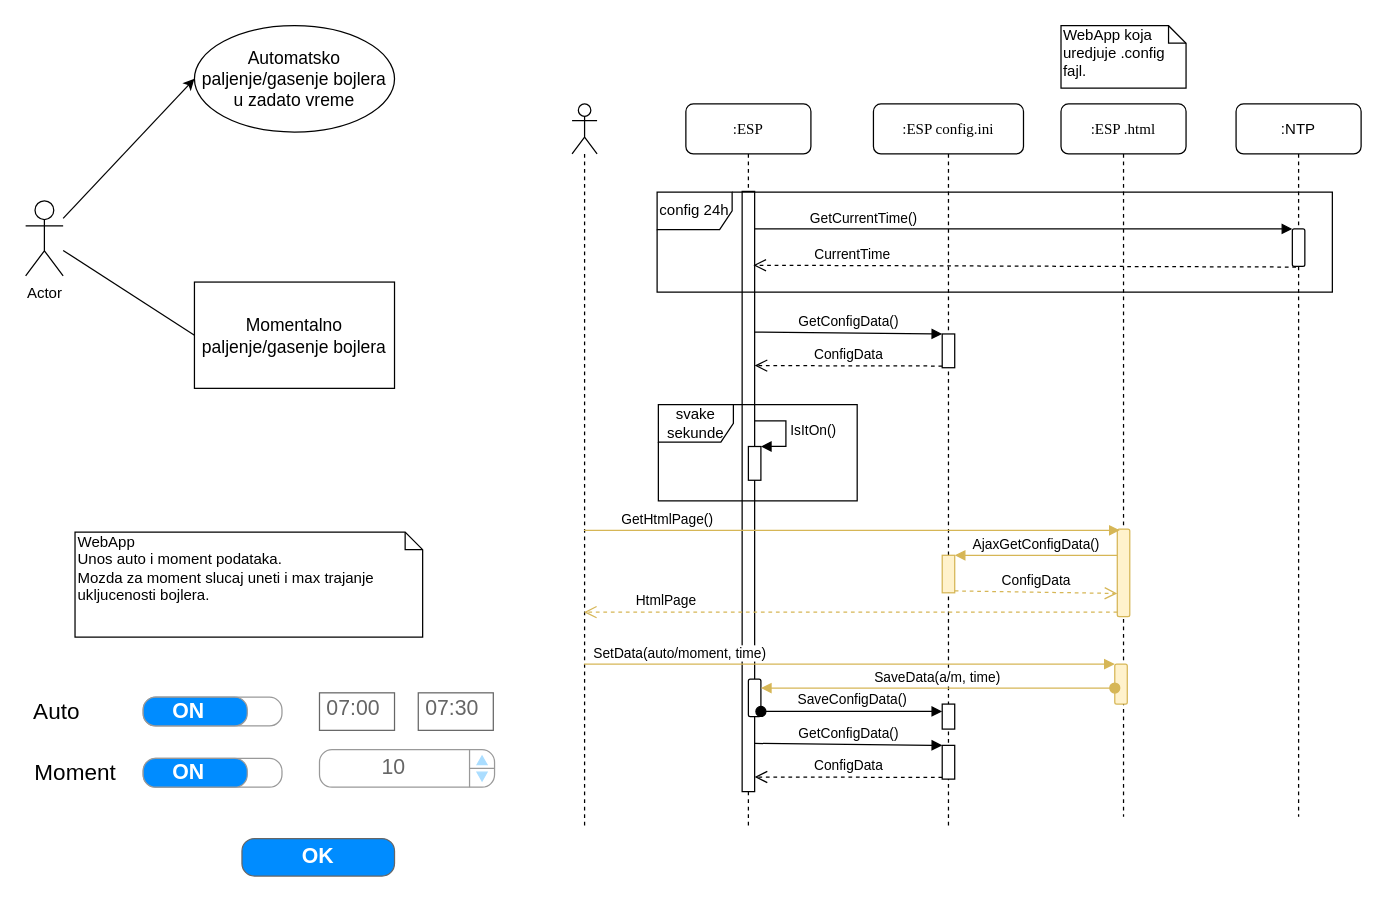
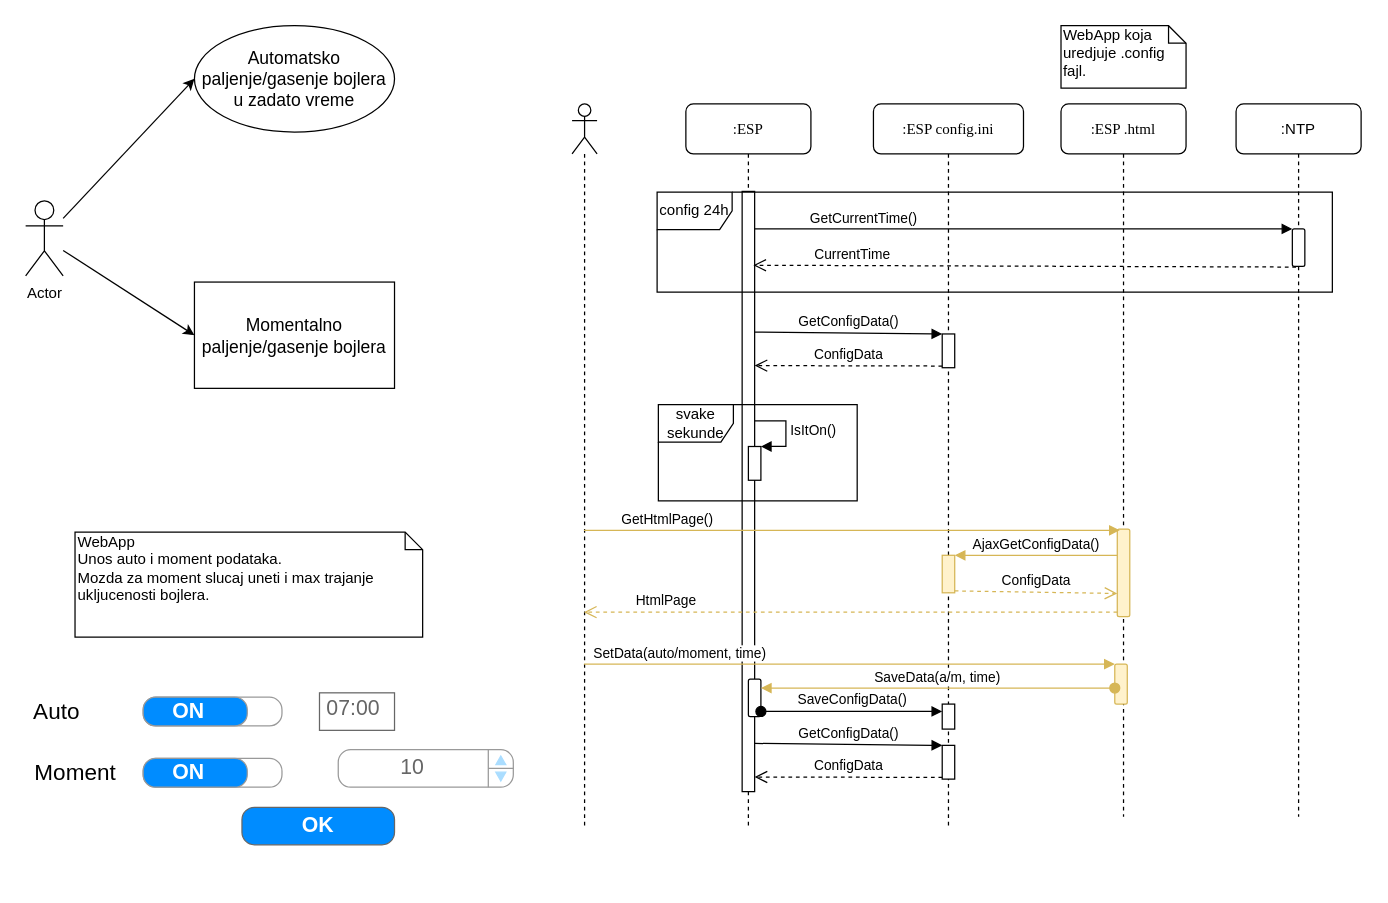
  <mxCell id="0" />
  <mxCell id="1" parent="0" />
  <mxCell id="2" value=":ESP" style="shape=umlLifeline;perimeter=lifelinePerimeter;whiteSpace=wrap;html=1;container=1;collapsible=0;recursiveResize=0;outlineConnect=0;rounded=1;shadow=0;comic=0;labelBackgroundColor=none;strokeColor=#000000;strokeWidth=1;fillColor=#FFFFFF;fontFamily=Verdana;fontSize=12;fontColor=#000000;align=center;" parent="1" vertex="1"><mxGeometry x="548" y="82.5" width="100" height="580" as="geometry" /></mxCell>
  <mxCell id="3" value="" style="html=1;points=[];perimeter=orthogonalPerimeter;rounded=0;shadow=0;comic=0;labelBackgroundColor=none;strokeColor=#000000;strokeWidth=1;fillColor=#FFFFFF;fontFamily=Verdana;fontSize=12;fontColor=#000000;align=center;" parent="2" vertex="1"><mxGeometry x="45" y="70" width="10" height="480" as="geometry" /></mxCell>
  <mxCell id="4" value="" style="html=1;points=[];perimeter=orthogonalPerimeter;" vertex="1" parent="2"><mxGeometry x="50" y="274" width="10" height="27" as="geometry" /></mxCell>
  <mxCell id="5" value="IsItOn()" style="edgeStyle=orthogonalEdgeStyle;html=1;align=left;spacingLeft=2;endArrow=block;rounded=0;entryX=1;entryY=0;" edge="1" target="4" parent="2"><mxGeometry relative="1" as="geometry"><mxPoint x="55" y="253.5" as="sourcePoint" /><Array as="points"><mxPoint x="80" y="253.5" /></Array></mxGeometry></mxCell>
  <mxCell id="6" value="" style="html=1;points=[];perimeter=orthogonalPerimeter;rounded=1;" parent="2" vertex="1"><mxGeometry x="50" y="460" width="10" height="30" as="geometry" /></mxCell>
  <mxCell id="7" value=":ESP config.ini" style="shape=umlLifeline;perimeter=lifelinePerimeter;whiteSpace=wrap;html=1;container=1;collapsible=0;recursiveResize=0;outlineConnect=0;rounded=1;shadow=0;comic=0;labelBackgroundColor=none;strokeColor=#000000;strokeWidth=1;fillColor=#FFFFFF;fontFamily=Verdana;fontSize=12;fontColor=#000000;align=center;" parent="1" vertex="1"><mxGeometry x="698" y="82.5" width="120" height="580" as="geometry" /></mxCell>
  <mxCell id="8" value="" style="html=1;points=[];perimeter=orthogonalPerimeter;" vertex="1" parent="7"><mxGeometry x="55" y="184" width="10" height="27" as="geometry" /></mxCell>
  <mxCell id="9" value="" style="html=1;points=[];perimeter=orthogonalPerimeter;" vertex="1" parent="7"><mxGeometry x="55" y="480" width="10" height="20" as="geometry" /></mxCell>
  <mxCell id="10" value="" style="html=1;points=[];perimeter=orthogonalPerimeter;" vertex="1" parent="7"><mxGeometry x="55" y="513" width="10" height="27" as="geometry" /></mxCell>
  <mxCell id="11" value="GetConfigData()" style="html=1;verticalAlign=bottom;endArrow=block;entryX=0;entryY=0;exitX=1;exitY=0.228;exitDx=0;exitDy=0;exitPerimeter=0;" edge="1" parent="7" target="10"><mxGeometry relative="1" as="geometry"><mxPoint x="-95" y="511.44" as="sourcePoint" /></mxGeometry></mxCell>
  <mxCell id="12" value="ConfigData" style="html=1;verticalAlign=bottom;endArrow=open;dashed=1;endSize=8;exitX=0;exitY=0.95;entryX=1;entryY=0.284;entryDx=0;entryDy=0;entryPerimeter=0;" edge="1" parent="7" source="10"><mxGeometry relative="1" as="geometry"><mxPoint x="-95" y="538.32" as="targetPoint" /></mxGeometry></mxCell>
  <mxCell id="13" value="" style="html=1;points=[];perimeter=orthogonalPerimeter;fillColor=#fff2cc;strokeColor=#d6b656;" vertex="1" parent="7"><mxGeometry x="55" y="361" width="10" height="30" as="geometry" /></mxCell>
  <mxCell id="14" style="rounded=0;orthogonalLoop=1;jettySize=auto;html=1;entryX=0;entryY=0.5;entryDx=0;entryDy=0;" parent="1" source="16" target="17" edge="1"><mxGeometry relative="1" as="geometry" /></mxCell>
- <mxCell id="15" style="rounded=0;orthogonalLoop=1;jettySize=auto;html=1;entryX=0;entryY=0.5;entryDx=0;entryDy=0;endArrow=none;" parent="1" source="16" target="18" edge="1"><mxGeometry relative="1" as="geometry" /></mxCell>
+ <mxCell id="15" style="rounded=0;orthogonalLoop=1;jettySize=auto;html=1;entryX=0;entryY=0.5;entryDx=0;entryDy=0;" parent="1" source="16" target="18" edge="1"><mxGeometry relative="1" as="geometry" /></mxCell>
  <mxCell id="16" value="Actor" style="shape=umlActor;verticalLabelPosition=bottom;labelBackgroundColor=#ffffff;verticalAlign=top;html=1;" parent="1" vertex="1"><mxGeometry x="20" y="160" width="30" height="60" as="geometry" /></mxCell>
  <mxCell id="17" value="&lt;font style=&quot;font-size: 14px&quot;&gt;Automatsko paljenje/gasenje bojlera u zadato vreme&lt;/font&gt;" style="ellipse;whiteSpace=wrap;html=1;" parent="1" vertex="1"><mxGeometry x="155" y="20" width="160" height="85" as="geometry" /></mxCell>
  <mxCell id="18" value="&lt;font style=&quot;font-size: 14px&quot;&gt;Momentalno paljenje/gasenje bojlera&lt;/font&gt;" style="whiteSpace=wrap;html=1;rounded=0;" parent="1" vertex="1"><mxGeometry x="155" y="225" width="160" height="85" as="geometry" /></mxCell>
  <mxCell id="19" value="" style="shape=umlLifeline;participant=umlActor;perimeter=lifelinePerimeter;whiteSpace=wrap;html=1;container=1;collapsible=0;recursiveResize=0;verticalAlign=top;spacingTop=36;labelBackgroundColor=#ffffff;outlineConnect=0;" parent="1" vertex="1"><mxGeometry x="457" y="82.5" width="20" height="580" as="geometry" /></mxCell>
  <mxCell id="20" value=":NTP" style="shape=umlLifeline;perimeter=lifelinePerimeter;whiteSpace=wrap;html=1;container=1;collapsible=0;recursiveResize=0;outlineConnect=0;rounded=1;" parent="1" vertex="1"><mxGeometry x="988" y="82.5" width="100" height="570" as="geometry" /></mxCell>
  <mxCell id="21" value="" style="html=1;points=[];perimeter=orthogonalPerimeter;rounded=1;" parent="20" vertex="1"><mxGeometry x="45" y="100" width="10" height="30" as="geometry" /></mxCell>
  <mxCell id="22" value="GetCurrentTime()" style="html=1;verticalAlign=bottom;endArrow=block;entryX=0;entryY=0;" parent="1" source="3" target="21" edge="1"><mxGeometry x="-0.594" relative="1" as="geometry"><mxPoint x="853" y="182.5" as="sourcePoint" /><mxPoint as="offset" /></mxGeometry></mxCell>
  <mxCell id="23" value="CurrentTime" style="html=1;verticalAlign=bottom;endArrow=open;dashed=1;endSize=8;entryX=0.9;entryY=0.123;entryDx=0;entryDy=0;entryPerimeter=0;exitX=0.3;exitY=1.017;exitDx=0;exitDy=0;exitPerimeter=0;" parent="1" source="21" target="3" edge="1"><mxGeometry x="0.634" relative="1" as="geometry"><mxPoint x="648" y="262.5" as="targetPoint" /><mxPoint x="933" y="212" as="sourcePoint" /><mxPoint as="offset" /></mxGeometry></mxCell>
  <mxCell id="24" value="&lt;span style=&quot;font-family: &amp;#34;verdana&amp;#34;&quot;&gt;:ESP .html&lt;/span&gt;" style="shape=umlLifeline;perimeter=lifelinePerimeter;whiteSpace=wrap;html=1;container=1;collapsible=0;recursiveResize=0;outlineConnect=0;rounded=1;" parent="1" vertex="1"><mxGeometry x="848" y="82.5" width="100" height="570" as="geometry" /></mxCell>
  <mxCell id="25" value="" style="html=1;points=[];perimeter=orthogonalPerimeter;rounded=1;fillColor=#fff2cc;strokeColor=#d6b656;" parent="24" vertex="1"><mxGeometry x="45" y="340" width="10" height="70" as="geometry" /></mxCell>
  <mxCell id="26" value="" style="html=1;points=[];perimeter=orthogonalPerimeter;rounded=1;fillColor=#fff2cc;strokeColor=#d6b656;" parent="24" vertex="1"><mxGeometry x="43" y="448" width="10" height="32" as="geometry" /></mxCell>
  <mxCell id="27" value="WebApp koja uredjuje .config fajl." style="shape=note;whiteSpace=wrap;html=1;size=14;verticalAlign=top;align=left;spacingTop=-6;rounded=1;" parent="1" vertex="1"><mxGeometry x="848" y="20" width="100" height="50" as="geometry" /></mxCell>
  <mxCell id="28" value="svake sekunde" style="shape=umlFrame;whiteSpace=wrap;html=1;rounded=1;" parent="1" vertex="1"><mxGeometry x="526" y="323" width="159" height="77" as="geometry" /></mxCell>
  <mxCell id="29" value="GetHtmlPage()" style="html=1;verticalAlign=bottom;endArrow=block;entryX=0;entryY=0;fillColor=#fff2cc;strokeColor=#d6b656;" parent="1" edge="1"><mxGeometry x="-0.691" relative="1" as="geometry"><mxPoint x="466.5" y="423.5" as="sourcePoint" /><mxPoint as="offset" /><mxPoint x="895" y="423.5" as="targetPoint" /></mxGeometry></mxCell>
  <mxCell id="30" value="HtmlPage" style="html=1;verticalAlign=bottom;endArrow=open;dashed=1;endSize=8;exitX=0;exitY=0.95;fillColor=#fff2cc;strokeColor=#d6b656;" parent="1" source="25" target="19" edge="1"><mxGeometry x="0.691" relative="1" as="geometry"><mxPoint x="466.5" y="479.4" as="targetPoint" /><mxPoint as="offset" /></mxGeometry></mxCell>
  <mxCell id="31" value="SetData(auto/moment, time)" style="html=1;verticalAlign=bottom;endArrow=block;entryX=0;entryY=0;fillColor=#fff2cc;strokeColor=#d6b656;" parent="1" source="19" target="26" edge="1"><mxGeometry x="-0.642" relative="1" as="geometry"><mxPoint x="458" y="520" as="sourcePoint" /><mxPoint as="offset" /></mxGeometry></mxCell>
  <mxCell id="32" value="SaveData(a/m, time)" style="html=1;verticalAlign=bottom;startArrow=oval;endArrow=block;startSize=8;exitX=0;exitY=0.325;exitDx=0;exitDy=0;exitPerimeter=0;fillColor=#fff2cc;strokeColor=#d6b656;" parent="1" edge="1"><mxGeometry relative="1" as="geometry"><mxPoint x="891" y="549.65" as="sourcePoint" /><mxPoint x="608" y="549.65" as="targetPoint" /></mxGeometry></mxCell>
  <mxCell id="33" value="ON" style="strokeWidth=1;shadow=0;dashed=0;align=center;html=1;shape=mxgraph.mockup.buttons.onOffButton;fillColor=#ffffff;gradientColor=none;strokeColor=#999999;buttonState=on;fillColor2=#008cff;fontColor=#ffffff;fontSize=17;mainText=;spacingRight=40;fontStyle=1;" parent="1" vertex="1"><mxGeometry x="114" y="557" width="111" height="23" as="geometry" /></mxCell>
- <mxCell id="34" value="&lt;table cellpadding=&quot;0&quot; cellspacing=&quot;0&quot; style=&quot;width: 100% ; height: 100%&quot;&gt;&lt;tbody&gt;&lt;tr&gt;&lt;td style=&quot;width: 85%&quot;&gt;10&lt;/td&gt;&lt;td style=&quot;width: 15%&quot;&gt;&lt;/td&gt;&lt;/tr&gt;&lt;/tbody&gt;&lt;/table&gt;" style="strokeWidth=1;shadow=0;dashed=0;align=center;html=1;shape=mxgraph.mockup.forms.spinner;strokeColor=#999999;spinLayout=right;spinStyle=normal;adjStyle=triangle;fillColor=#aaddff;fontSize=17;fontColor=#666666;mainText=;html=1;overflow=fill;" parent="1" vertex="1"><mxGeometry x="255" y="599" width="140" height="30" as="geometry" /></mxCell>
+ <mxCell id="34" value="&lt;table cellpadding=&quot;0&quot; cellspacing=&quot;0&quot; style=&quot;width: 100% ; height: 100%&quot;&gt;&lt;tbody&gt;&lt;tr&gt;&lt;td style=&quot;width: 85%&quot;&gt;10&lt;/td&gt;&lt;td style=&quot;width: 15%&quot;&gt;&lt;/td&gt;&lt;/tr&gt;&lt;/tbody&gt;&lt;/table&gt;" style="strokeWidth=1;shadow=0;dashed=0;align=center;html=1;shape=mxgraph.mockup.forms.spinner;strokeColor=#999999;spinLayout=right;spinStyle=normal;adjStyle=triangle;fillColor=#aaddff;fontSize=17;fontColor=#666666;mainText=;html=1;overflow=fill;" parent="1" vertex="1"><mxGeometry x="270" y="599" width="140" height="30" as="geometry" /></mxCell>
  <mxCell id="35" value="07:00" style="strokeWidth=1;shadow=0;dashed=0;align=center;html=1;shape=mxgraph.mockup.text.textBox;fillColor=#ffffff;fontColor=#666666;align=left;fontSize=17;spacingLeft=4;spacingTop=-3;strokeColor=#666666;mainText=" parent="1" vertex="1"><mxGeometry x="255" y="553.5" width="60" height="30" as="geometry" /></mxCell>
  <mxCell id="36" value="WebApp&lt;br&gt;Unos auto i moment podataka.&lt;br&gt;Mozda za moment slucaj uneti i max trajanje ukljucenosti bojlera." style="shape=note;whiteSpace=wrap;html=1;size=14;verticalAlign=top;align=left;spacingTop=-6;rounded=1;" parent="1" vertex="1"><mxGeometry x="59.5" y="425" width="278" height="84" as="geometry" /></mxCell>
- <mxCell id="37" value="07:30" style="strokeWidth=1;shadow=0;dashed=0;align=center;html=1;shape=mxgraph.mockup.text.textBox;fillColor=#ffffff;fontColor=#666666;align=left;fontSize=17;spacingLeft=4;spacingTop=-3;strokeColor=#666666;mainText=" parent="1" vertex="1"><mxGeometry x="334" y="553.5" width="60" height="30" as="geometry" /></mxCell>
  <mxCell id="38" value="ON" style="strokeWidth=1;shadow=0;dashed=0;align=center;html=1;shape=mxgraph.mockup.buttons.onOffButton;fillColor=#ffffff;gradientColor=none;strokeColor=#999999;buttonState=on;fillColor2=#008cff;fontColor=#ffffff;fontSize=17;mainText=;spacingRight=40;fontStyle=1;" parent="1" vertex="1"><mxGeometry x="114" y="606" width="111" height="23" as="geometry" /></mxCell>
  <mxCell id="39" value="config 24h" style="shape=umlFrame;whiteSpace=wrap;html=1;" parent="1" vertex="1"><mxGeometry x="525" y="153" width="540" height="80" as="geometry" /></mxCell>
- <mxCell id="40" value="OK" style="strokeWidth=1;shadow=0;dashed=0;align=center;html=1;shape=mxgraph.mockup.buttons.button;strokeColor=#666666;fontColor=#ffffff;mainText=;buttonStyle=round;fontSize=17;fontStyle=1;fillColor=#008cff;whiteSpace=wrap;" parent="1" vertex="1"><mxGeometry x="193" y="670" width="122" height="30" as="geometry" /></mxCell>
+ <mxCell id="40" value="OK" style="strokeWidth=1;shadow=0;dashed=0;align=center;html=1;shape=mxgraph.mockup.buttons.button;strokeColor=#666666;fontColor=#ffffff;mainText=;buttonStyle=round;fontSize=17;fontStyle=1;fillColor=#008cff;whiteSpace=wrap;" parent="1" vertex="1"><mxGeometry x="193" y="645" width="122" height="30" as="geometry" /></mxCell>
  <mxCell id="41" value="&lt;font style=&quot;font-size: 18px&quot;&gt;Auto&lt;/font&gt;" style="text;html=1;strokeColor=none;fillColor=none;align=center;verticalAlign=middle;whiteSpace=wrap;rounded=0;" parent="1" vertex="1"><mxGeometry x="25" y="558.5" width="40" height="20" as="geometry" /></mxCell>
  <mxCell id="42" value="&lt;font style=&quot;font-size: 18px&quot;&gt;Moment&lt;/font&gt;" style="text;html=1;strokeColor=none;fillColor=none;align=center;verticalAlign=middle;whiteSpace=wrap;rounded=0;" parent="1" vertex="1"><mxGeometry x="25" y="608" width="70" height="20" as="geometry" /></mxCell>
  <mxCell id="43" value="GetConfigData()" style="html=1;verticalAlign=bottom;endArrow=block;entryX=0;entryY=0;exitX=1;exitY=0.228;exitDx=0;exitDy=0;exitPerimeter=0;" edge="1" target="8" parent="1"><mxGeometry relative="1" as="geometry"><mxPoint x="603" y="264.94" as="sourcePoint" /></mxGeometry></mxCell>
  <mxCell id="44" value="ConfigData" style="html=1;verticalAlign=bottom;endArrow=open;dashed=1;endSize=8;exitX=0;exitY=0.95;entryX=1;entryY=0.284;entryDx=0;entryDy=0;entryPerimeter=0;" edge="1" source="8" parent="1"><mxGeometry relative="1" as="geometry"><mxPoint x="603" y="291.82" as="targetPoint" /></mxGeometry></mxCell>
  <mxCell id="45" value="SaveConfigData()" style="html=1;verticalAlign=bottom;startArrow=oval;endArrow=block;startSize=8;exitX=1;exitY=0.863;exitDx=0;exitDy=0;exitPerimeter=0;" edge="1" target="9" parent="1" source="6"><mxGeometry relative="1" as="geometry"><mxPoint x="625" y="595" as="sourcePoint" /></mxGeometry></mxCell>
  <mxCell id="46" value="AjaxGetConfigData()" style="html=1;verticalAlign=bottom;endArrow=block;entryX=1;entryY=0;fillColor=#fff2cc;strokeColor=#d6b656;" edge="1" target="13" parent="1" source="25"><mxGeometry relative="1" as="geometry"><mxPoint x="823" y="443.5" as="sourcePoint" /></mxGeometry></mxCell>
  <mxCell id="47" value="ConfigData" style="html=1;verticalAlign=bottom;endArrow=open;dashed=1;endSize=8;exitX=1;exitY=0.95;entryX=0;entryY=0.736;entryDx=0;entryDy=0;entryPerimeter=0;fillColor=#fff2cc;strokeColor=#d6b656;" edge="1" source="13" parent="1" target="25"><mxGeometry relative="1" as="geometry"><mxPoint x="865" y="472" as="targetPoint" /></mxGeometry></mxCell>
